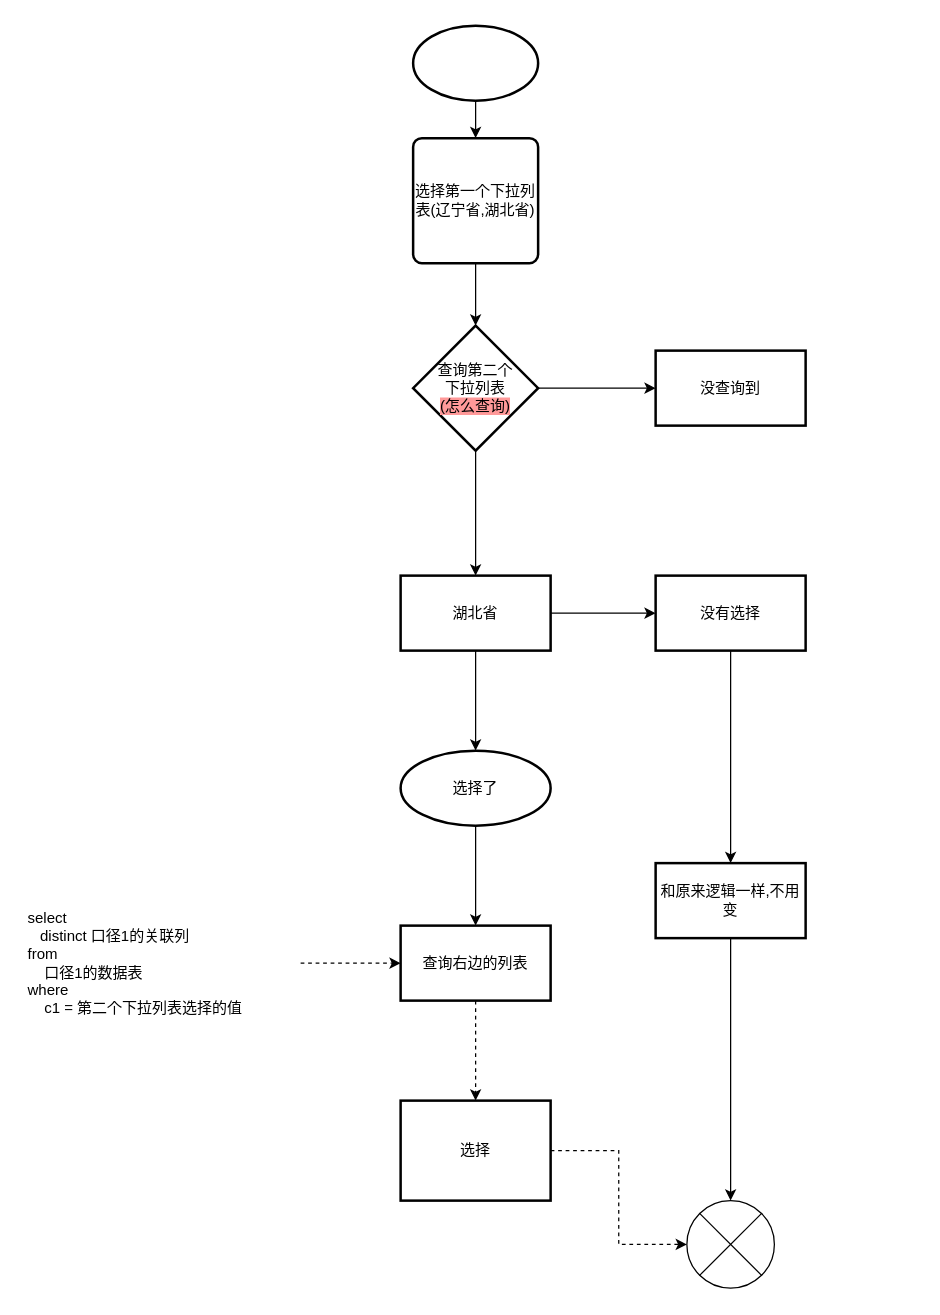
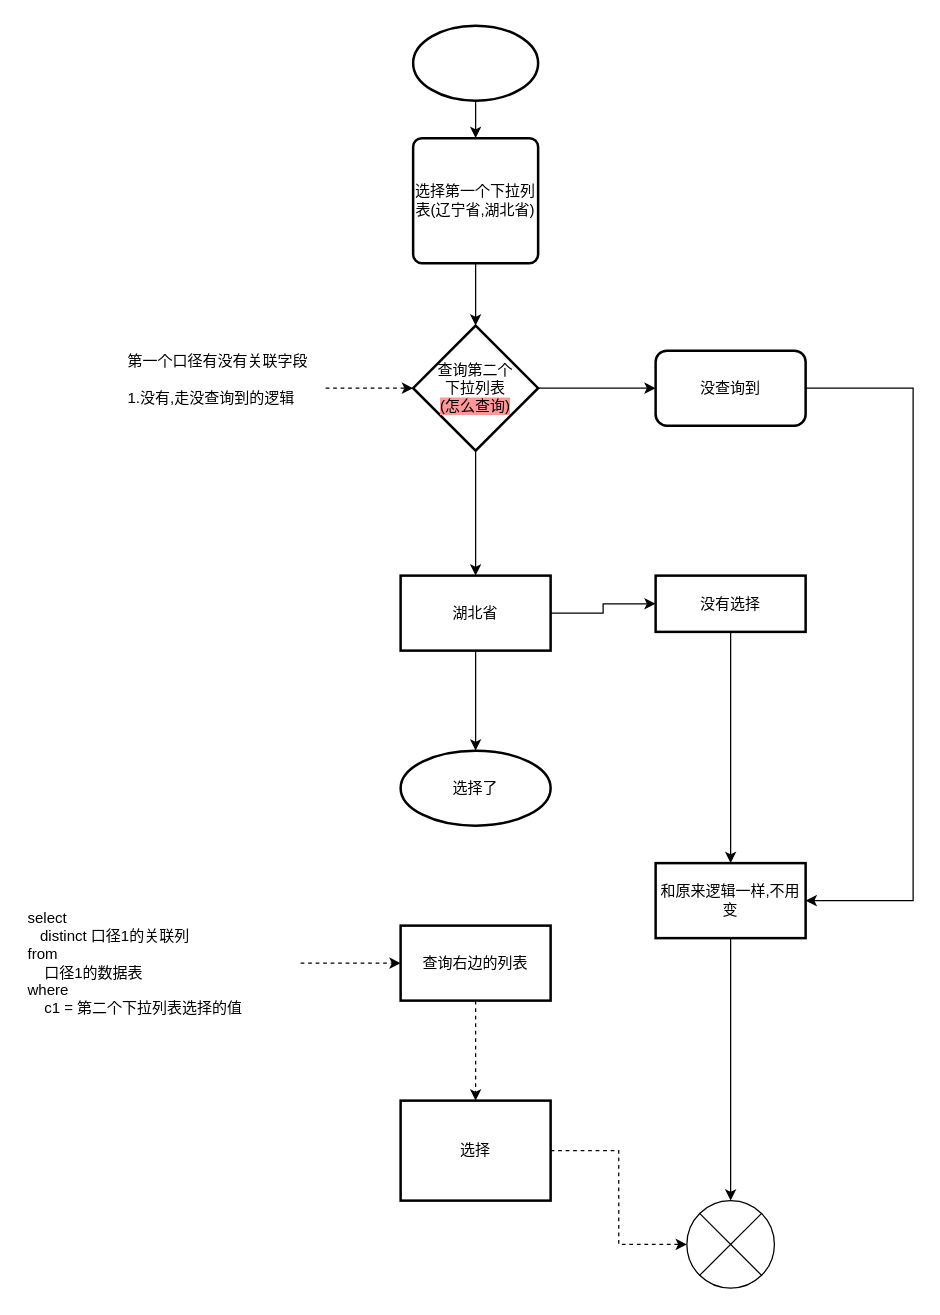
  <mxCell id="0" />
  <mxCell id="1" parent="0" />
  <mxCell id="2" value="" style="edgeStyle=orthogonalEdgeStyle;rounded=0;orthogonalLoop=1;jettySize=auto;html=1;" parent="1" source="3" target="6" edge="1"><mxGeometry relative="1" as="geometry" /></mxCell>
  <mxCell id="3" value="&lt;br&gt;&lt;br&gt;&lt;br&gt;&lt;br&gt;&lt;br&gt;&lt;br&gt;" style="strokeWidth=2;html=1;shape=mxgraph.flowchart.start_1;whiteSpace=wrap;" parent="1" vertex="1"><mxGeometry x="330" y="20" width="100" height="60" as="geometry" /></mxCell>
  <mxCell id="4" value="" style="verticalLabelPosition=bottom;verticalAlign=top;html=1;shape=mxgraph.flowchart.or;" parent="1" vertex="1"><mxGeometry x="549" y="960" width="70" height="70" as="geometry" /></mxCell>
  <mxCell id="5" value="" style="edgeStyle=orthogonalEdgeStyle;rounded=0;orthogonalLoop=1;jettySize=auto;html=1;" parent="1" source="6" target="9" edge="1"><mxGeometry relative="1" as="geometry" /></mxCell>
  <mxCell id="6" value="选择第一个下拉列表(辽宁省,湖北省)" style="rounded=1;whiteSpace=wrap;html=1;absoluteArcSize=1;arcSize=14;strokeWidth=2;" parent="1" vertex="1"><mxGeometry x="330" y="110" width="100" height="100" as="geometry" /></mxCell>
  <mxCell id="7" value="" style="edgeStyle=orthogonalEdgeStyle;rounded=0;orthogonalLoop=1;jettySize=auto;html=1;" parent="1" source="9" target="12" edge="1"><mxGeometry relative="1" as="geometry" /></mxCell>
  <mxCell id="8" value="" style="edgeStyle=orthogonalEdgeStyle;rounded=0;orthogonalLoop=1;jettySize=auto;html=1;" parent="1" source="9" target="14" edge="1"><mxGeometry relative="1" as="geometry" /></mxCell>
  <mxCell id="9" value="查询第二个&lt;br&gt;下拉列表&lt;br&gt;&lt;span style=&quot;background-color: rgb(255 , 153 , 153)&quot;&gt;(怎么查询)&lt;/span&gt;" style="strokeWidth=2;html=1;shape=mxgraph.flowchart.decision;whiteSpace=wrap;" parent="1" vertex="1"><mxGeometry x="330" y="260" width="100" height="100" as="geometry" /></mxCell>
  <mxCell id="10" value="" style="edgeStyle=orthogonalEdgeStyle;rounded=0;orthogonalLoop=1;jettySize=auto;html=1;" parent="1" source="12" target="18" edge="1"><mxGeometry relative="1" as="geometry" /></mxCell>
  <mxCell id="11" value="" style="edgeStyle=orthogonalEdgeStyle;rounded=0;orthogonalLoop=1;jettySize=auto;html=1;" parent="1" source="12" target="20" edge="1"><mxGeometry relative="1" as="geometry" /></mxCell>
  <mxCell id="12" value="湖北省" style="whiteSpace=wrap;html=1;strokeWidth=2;" parent="1" vertex="1"><mxGeometry x="320" y="460" width="120" height="60" as="geometry" /></mxCell>
- <mxCell id="14" value="没查询到" style="whiteSpace=wrap;html=1;strokeWidth=2;" parent="1" vertex="1"><mxGeometry x="524" y="280" width="120" height="60" as="geometry" /></mxCell>
+ <mxCell id="13" value="" style="edgeStyle=orthogonalEdgeStyle;rounded=0;orthogonalLoop=1;jettySize=auto;html=1;" parent="1" source="14" target="16" edge="1"><mxGeometry relative="1" as="geometry"><Array as="points"><mxPoint x="730" y="310" /><mxPoint x="730" y="720" /></Array></mxGeometry></mxCell>
+ <mxCell id="14" value="没查询到" style="whiteSpace=wrap;html=1;strokeWidth=2;rounded=1;" parent="1" vertex="1"><mxGeometry x="524" y="280" width="120" height="60" as="geometry" /></mxCell>
  <mxCell id="15" style="edgeStyle=orthogonalEdgeStyle;rounded=0;orthogonalLoop=1;jettySize=auto;html=1;" parent="1" source="16" target="4" edge="1"><mxGeometry relative="1" as="geometry" /></mxCell>
  <mxCell id="16" value="和原来逻辑一样,不用变" style="whiteSpace=wrap;html=1;strokeWidth=2;" parent="1" vertex="1"><mxGeometry x="524" y="690" width="120" height="60" as="geometry" /></mxCell>
  <mxCell id="17" style="edgeStyle=orthogonalEdgeStyle;rounded=0;orthogonalLoop=1;jettySize=auto;html=1;" parent="1" source="18" target="16" edge="1"><mxGeometry relative="1" as="geometry" /></mxCell>
- <mxCell id="18" value="没有选择" style="whiteSpace=wrap;html=1;strokeWidth=2;" parent="1" vertex="1"><mxGeometry x="524" y="460" width="120" height="60" as="geometry" /></mxCell>
- <mxCell id="19" value="" style="edgeStyle=orthogonalEdgeStyle;rounded=0;orthogonalLoop=1;jettySize=auto;html=1;" parent="1" source="20" target="24" edge="1"><mxGeometry relative="1" as="geometry" /></mxCell>
+ <mxCell id="18" value="没有选择" style="whiteSpace=wrap;html=1;strokeWidth=2;" parent="1" vertex="1"><mxGeometry x="524" y="460" width="120" height="45" as="geometry" /></mxCell>
  <mxCell id="20" value="选择了" style="ellipse;whiteSpace=wrap;html=1;strokeWidth=2;" parent="1" vertex="1"><mxGeometry x="320" y="600" width="120" height="60" as="geometry" /></mxCell>
+ <mxCell id="21" value="" style="edgeStyle=orthogonalEdgeStyle;rounded=0;orthogonalLoop=1;jettySize=auto;html=1;dashed=1;" parent="1" source="22" target="9" edge="1"><mxGeometry relative="1" as="geometry" /></mxCell>
+ <mxCell id="22" value="&lt;div&gt;&lt;span&gt;第一个口径有没有关联字段&lt;/span&gt;&lt;br&gt;&lt;/div&gt;&lt;div&gt;&lt;span&gt;&lt;br&gt;&lt;/span&gt;&lt;/div&gt;&lt;div&gt;&lt;span&gt;1.没有,走没查询到的逻辑&lt;/span&gt;&lt;/div&gt;&lt;div&gt;&lt;br&gt;&lt;/div&gt;" style="text;html=1;strokeColor=none;fillColor=none;align=left;verticalAlign=middle;whiteSpace=wrap;rounded=0;" parent="1" vertex="1"><mxGeometry y="235" width="160" height="150" as="geometry" x="100" /></mxCell>
  <mxCell id="23" value="" style="edgeStyle=orthogonalEdgeStyle;rounded=0;orthogonalLoop=1;jettySize=auto;html=1;dashed=1;" edge="1" parent="1" source="24" target="28"><mxGeometry relative="1" as="geometry" /></mxCell>
  <mxCell id="24" value="查询右边的列表" style="whiteSpace=wrap;html=1;strokeWidth=2;" parent="1" vertex="1"><mxGeometry x="320" y="740" width="120" height="60" as="geometry" /></mxCell>
  <mxCell id="25" style="edgeStyle=orthogonalEdgeStyle;rounded=0;orthogonalLoop=1;jettySize=auto;html=1;exitX=1;exitY=0.5;exitDx=0;exitDy=0;entryX=0;entryY=0.5;entryDx=0;entryDy=0;dashed=1;" parent="1" source="26" target="24" edge="1"><mxGeometry relative="1" as="geometry" /></mxCell>
  <mxCell id="26" value="&lt;span&gt;select &lt;br&gt;&amp;nbsp; &amp;nbsp;distinct 口径1的关联列&lt;br&gt;from &lt;br&gt;&amp;nbsp; &amp;nbsp; 口径1的数据表&lt;br&gt;where &lt;br&gt;&amp;nbsp; &amp;nbsp; c1 = 第二个下拉列表选择的值&lt;/span&gt;" style="text;html=1;strokeColor=none;fillColor=none;align=left;verticalAlign=middle;whiteSpace=wrap;rounded=0;" parent="1" vertex="1"><mxGeometry x="20" y="760" width="220" height="20" as="geometry" /></mxCell>
  <mxCell id="27" style="edgeStyle=orthogonalEdgeStyle;rounded=0;orthogonalLoop=1;jettySize=auto;html=1;dashed=1;" edge="1" parent="1" source="28" target="4"><mxGeometry relative="1" as="geometry" /></mxCell>
  <mxCell id="28" value="选择" style="whiteSpace=wrap;html=1;strokeWidth=2;" vertex="1" parent="1"><mxGeometry x="320" y="880" width="120" height="80" as="geometry" /></mxCell>
